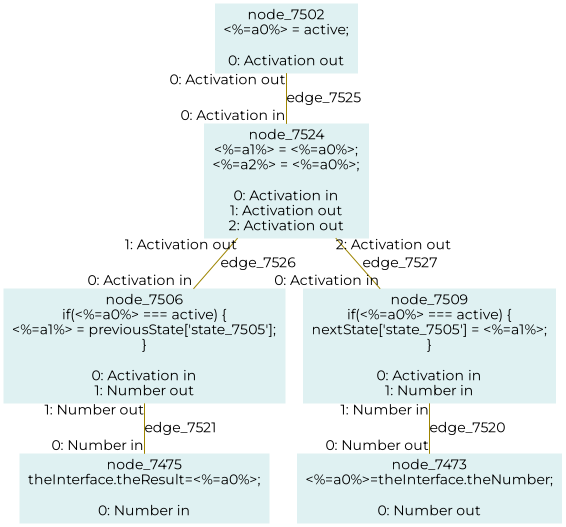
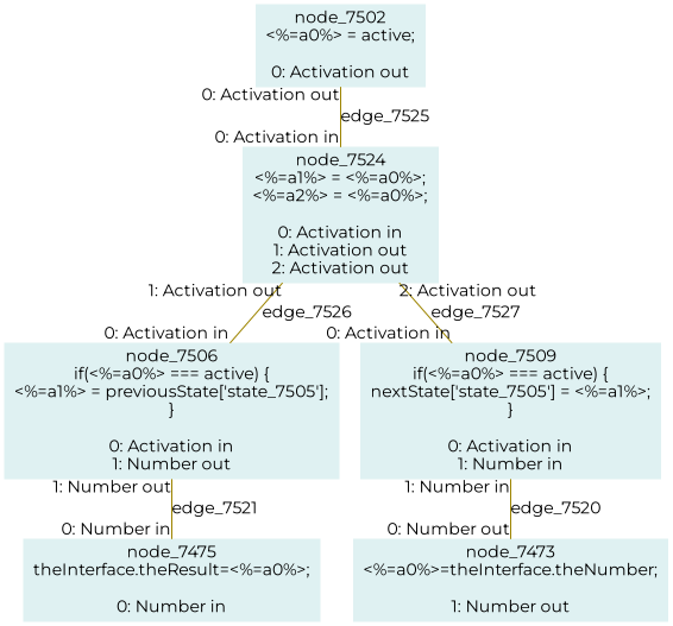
  digraph {
    fontname=Montserrat
    node [color="#dff1f2" fontname=Montserrat shape=box style=filled]
    edge [arrowHead=none arrowsize=1 color="#9d8400" dir=none fontname=Montserrat headlabel="0: Activation in"]
-   n1 [label="node_7473\n<%=a0%>=theInterface.theNumber;\n\n0: Number out"]
+   n1 [label="node_7473\n<%=a0%>=theInterface.theNumber;\n\n1: Number out"]
    n2 [label="node_7475\ntheInterface.theResult=<%=a0%>;\n\n0: Number in"]
    n3 [label="node_7502\n<%=a0%> = active;\n\n0: Activation out"]
    n4 [label="node_7524\n<%=a1%> = <%=a0%>;\n<%=a2%> = <%=a0%>;\n\n0: Activation in\n1: Activation out\n2: Activation out"]
    n5 [label="node_7506\nif(<%=a0%> === active) {\n<%=a1%> = previousState['state_7505'];\n}\n\n0: Activation in\n1: Number out"]
    n6 [label="node_7509\nif(<%=a0%> === active) {\nnextState['state_7505'] = <%=a1%>;\n}\n\n0: Activation in\n1: Number in"]
    n3 -> n4 [label=edge_7525 taillabel="0: Activation out"]
    n4 -> n5 [label=edge_7526 taillabel="1: Activation out"]
    n4 -> n6 [label=edge_7527 taillabel="2: Activation out"]
    n5 -> n2 [headlabel="0: Number in" label=edge_7521 taillabel="1: Number out"]
    n6 -> n1 [headlabel="0: Number out" label=edge_7520 taillabel="1: Number in"]
  }
